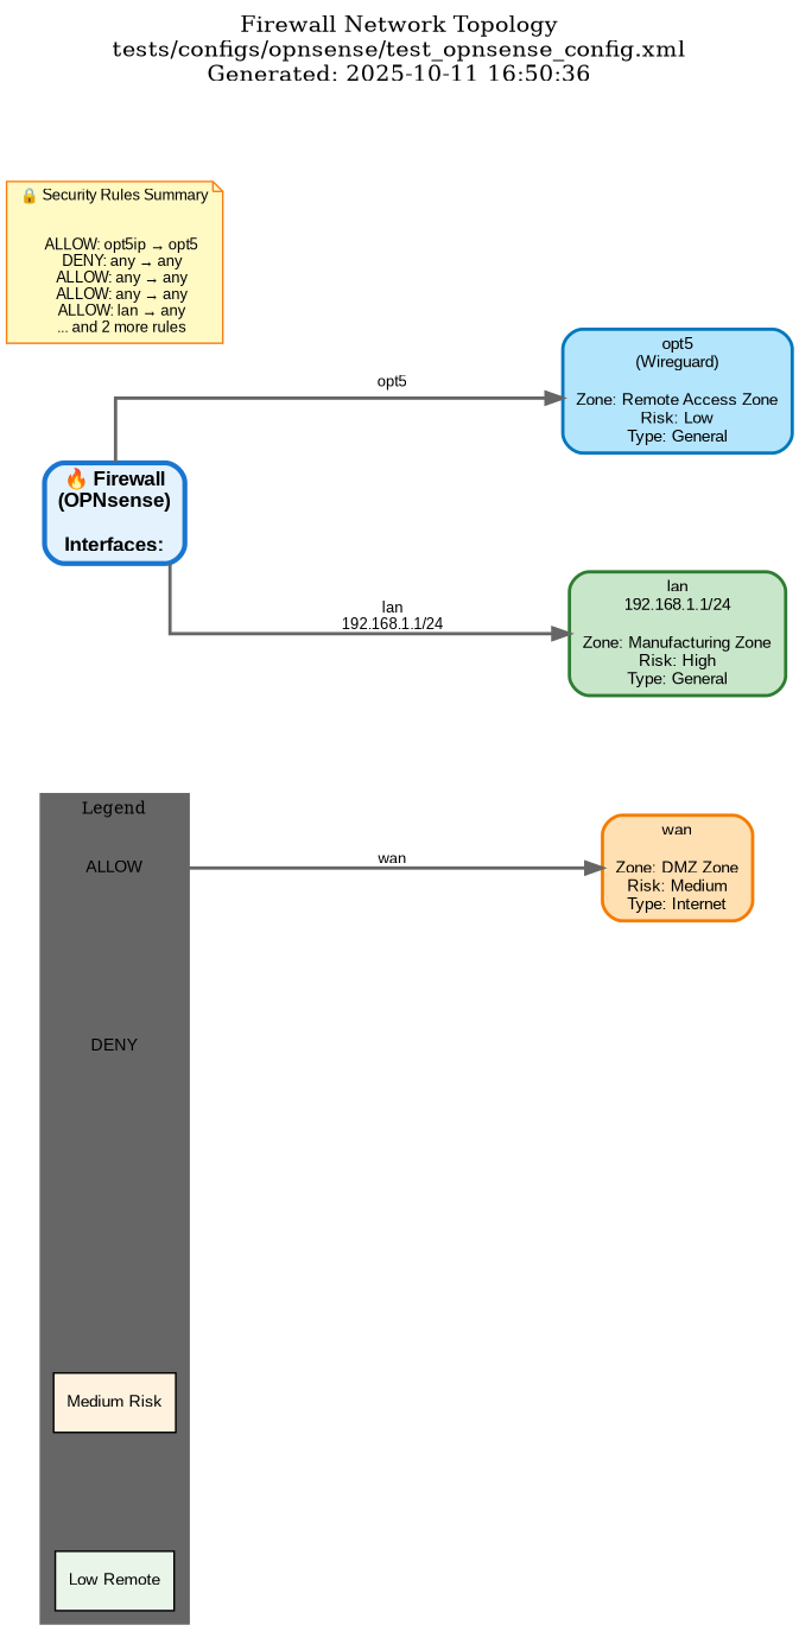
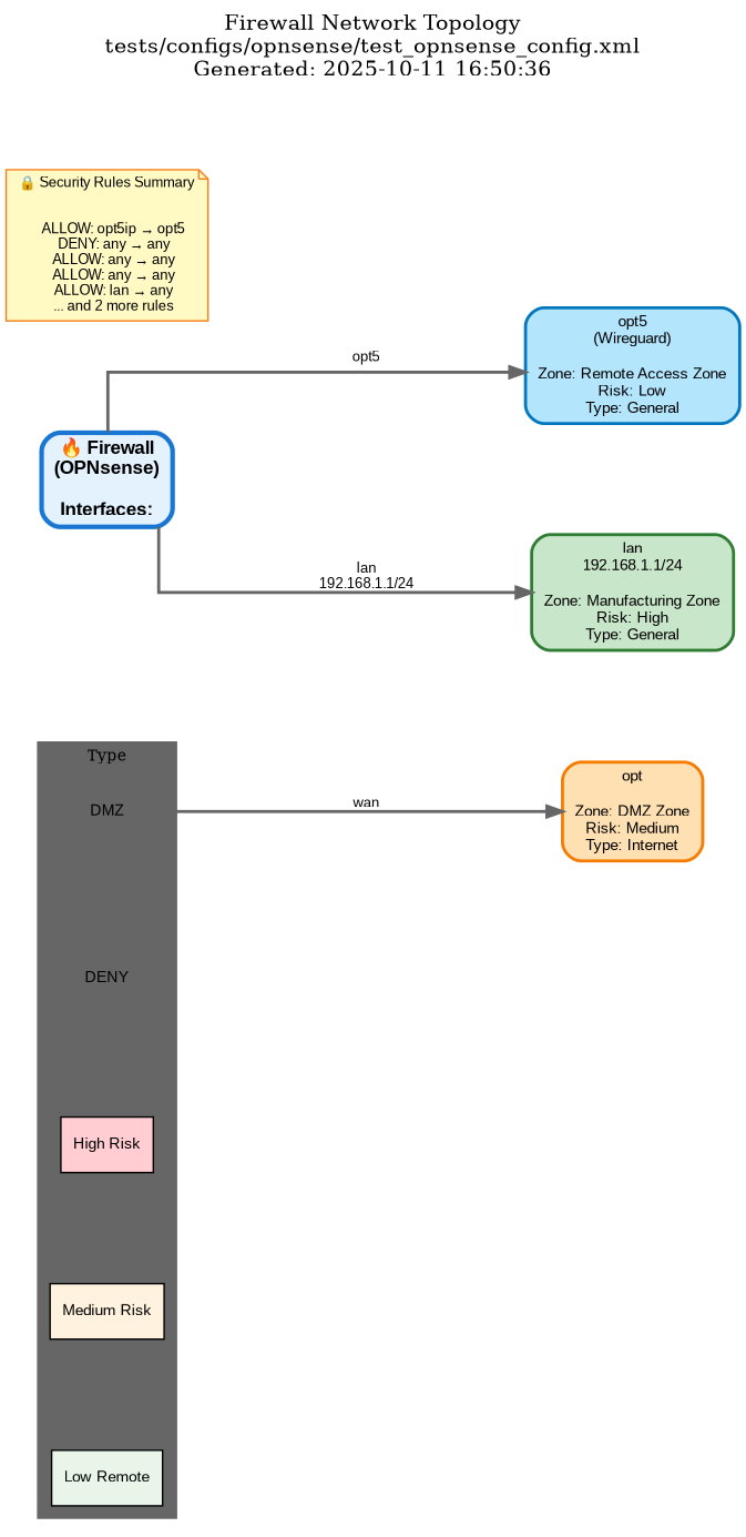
  digraph {
    bgcolor=white
    fontsize=14
    label="Firewall Network Topology\ntests/configs/opnsense/test_opnsense_config.xml\nGenerated: 2025-10-11 16:50:36"
    labelloc=t
    nodesep=1.0
    rankdir=LR
    ranksep=2.0
    splines=ortho
    node [fontname=Arial fontsize=10 shape=box style="filled,rounded"]
    edge [color="#666666" fontname=Arial fontsize=9 penwidth=2]
-   n1 [color=green label=ALLOW shape=plaintext style=solid]
+   n1 [color=green label=DMZ shape=plaintext style=solid]
    n2 [color=red label=DENY shape=plaintext style=dashed]
+   n3 [fillcolor="#ffcdd2" label="High Risk" style=filled]
    n4 [fillcolor="#fff3e0" label="Medium Risk" style=filled]
    n5 [fillcolor="#e8f5e8" label="Low Remote" style=filled]
-   n6 [color="#f57c00" fillcolor="#ffe0b2" label="wan\n\nZone: DMZ Zone\nRisk: Medium\nType: Internet" penwidth=2]
+   n6 [color="#f57c00" fillcolor="#ffe0b2" label="opt\n\nZone: DMZ Zone\nRisk: Medium\nType: Internet" penwidth=2]
    n7 [color="#1976d2" fillcolor="#e3f2fd" fontname="Arial Bold" fontsize=12 label="🔥 Firewall\n(OPNsense)\n\nInterfaces:" penwidth=3]
    n8 [color="#0277bd" fillcolor="#b3e5fc" label="opt5\n(Wireguard)\n\nZone: Remote Access Zone\nRisk: Low\nType: General" penwidth=2]
    n9 [color="#2e7d32" fillcolor="#c8e6c9" label="lan\n192.168.1.1/24\n\nZone: Manufacturing Zone\nRisk: High\nType: General" penwidth=2]
    n10 [color="#f57f17" fillcolor="#fff9c4" fontsize=9 label="🔒 Security Rules Summary\n\n\n    ALLOW: opt5ip → opt5\n    DENY: any → any\n    ALLOW: any → any\n    ALLOW: any → any\n    ALLOW: lan → any\n    ... and 2 more rules" shape=note]
    subgraph cluster_1 {
      bgcolor="#ffffff"
      color="#666666"
      fontsize=10
-     label=Legend
+     label=Type
      style=filled
      n1
      n2
+     n3
      n4
      n5
    }
    n1 -> n6 [label=wan]
    n7 -> n8 [label=opt5]
    n7 -> n9 [label="lan\n192.168.1.1/24"]
  }
